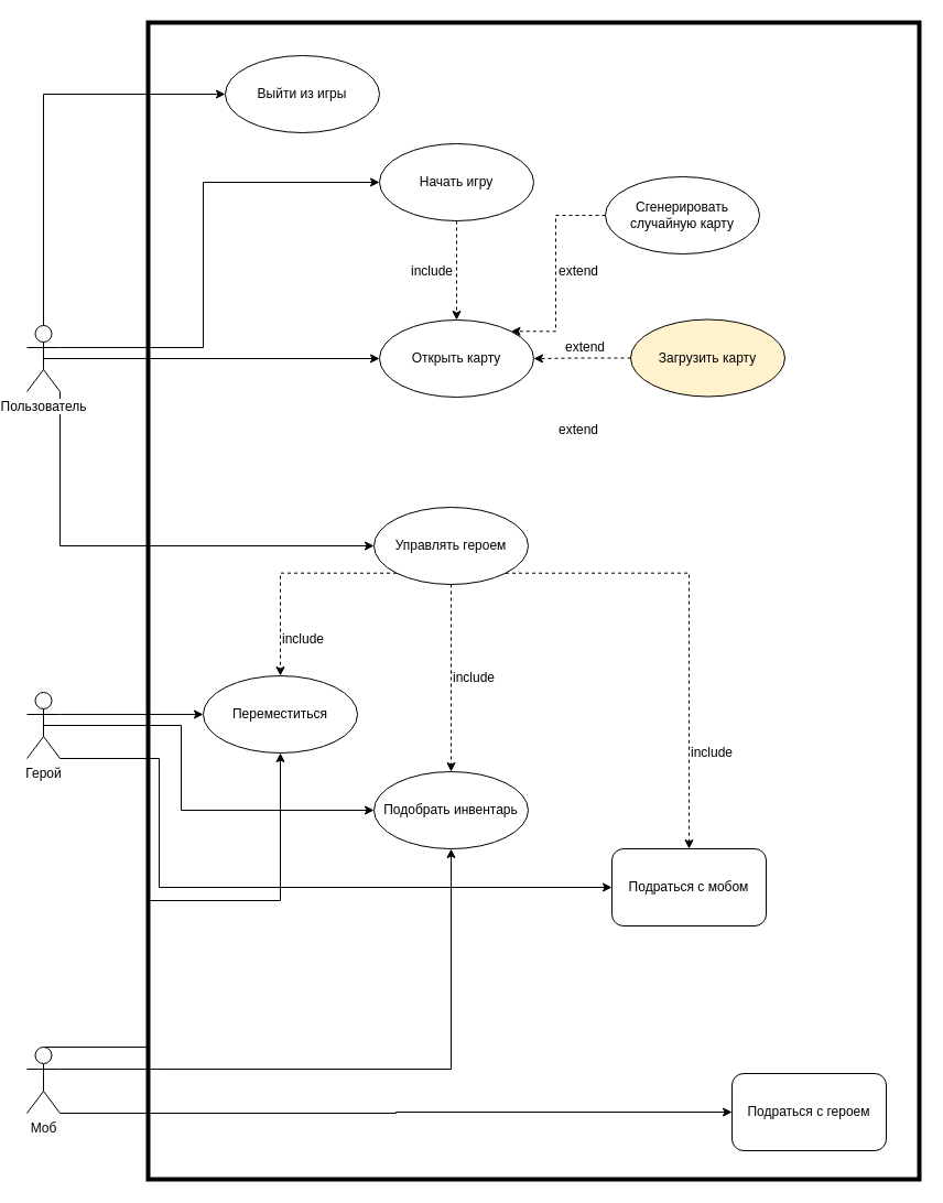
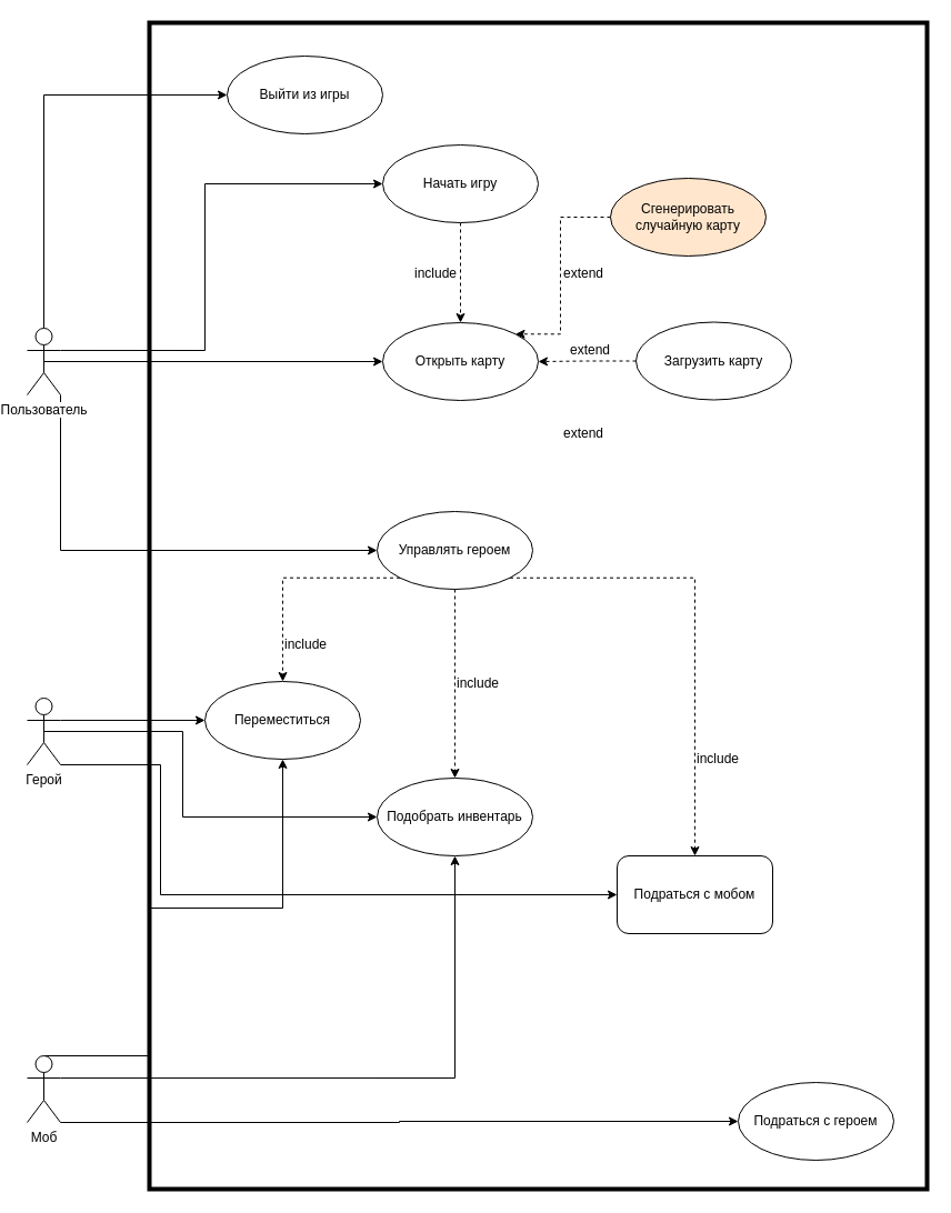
  <mxCell id="0" />
  <mxCell id="1" parent="0" />
  <mxCell id="2" style="edgeStyle=orthogonalEdgeStyle;rounded=0;orthogonalLoop=1;jettySize=auto;html=1;exitX=1;exitY=0.333;exitDx=0;exitDy=0;exitPerimeter=0;" parent="1" source="6" target="14" edge="1"><mxGeometry relative="1" as="geometry"><Array as="points"><mxPoint x="180" y="315" /><mxPoint x="180" y="165" /></Array></mxGeometry></mxCell>
  <mxCell id="3" style="edgeStyle=orthogonalEdgeStyle;rounded=0;orthogonalLoop=1;jettySize=auto;html=1;exitX=0.5;exitY=0.5;exitDx=0;exitDy=0;exitPerimeter=0;entryX=0;entryY=0.5;entryDx=0;entryDy=0;" edge="1" parent="1" source="6" target="7"><mxGeometry relative="1" as="geometry" /></mxCell>
  <mxCell id="4" style="edgeStyle=orthogonalEdgeStyle;rounded=0;orthogonalLoop=1;jettySize=auto;html=1;exitX=0.5;exitY=0;exitDx=0;exitDy=0;exitPerimeter=0;entryX=0;entryY=0.5;entryDx=0;entryDy=0;" edge="1" parent="1" source="6" target="8"><mxGeometry relative="1" as="geometry" /></mxCell>
  <mxCell id="5" style="edgeStyle=orthogonalEdgeStyle;rounded=0;orthogonalLoop=1;jettySize=auto;html=1;exitX=1;exitY=1;exitDx=0;exitDy=0;exitPerimeter=0;entryX=0;entryY=0.5;entryDx=0;entryDy=0;" edge="1" parent="1" source="6" target="29"><mxGeometry relative="1" as="geometry" /></mxCell>
  <mxCell id="6" value="Пользователь" style="shape=umlActor;verticalLabelPosition=bottom;labelBackgroundColor=#ffffff;verticalAlign=top;html=1;" parent="1" vertex="1"><mxGeometry x="20" y="295" width="30" height="60" as="geometry" /></mxCell>
  <mxCell id="7" value="Открыть карту" style="ellipse;whiteSpace=wrap;html=1;" parent="1" vertex="1"><mxGeometry x="340" y="290" width="140" height="70" as="geometry" /></mxCell>
  <mxCell id="8" value="Выйти из игры" style="ellipse;whiteSpace=wrap;html=1;" parent="1" vertex="1"><mxGeometry x="200" y="50" width="140" height="70" as="geometry" /></mxCell>
  <mxCell id="9" style="edgeStyle=orthogonalEdgeStyle;rounded=0;orthogonalLoop=1;jettySize=auto;html=1;exitX=0;exitY=0.5;exitDx=0;exitDy=0;entryX=1;entryY=0;entryDx=0;entryDy=0;dashed=1;" edge="1" parent="1" source="10" target="7"><mxGeometry relative="1" as="geometry"><Array as="points"><mxPoint x="500" y="195" /><mxPoint x="500" y="300" /></Array></mxGeometry></mxCell>
- <mxCell id="10" value="Сгенерировать случайную карту" style="ellipse;whiteSpace=wrap;html=1;" parent="1" vertex="1"><mxGeometry x="545" y="160" width="140" height="70" as="geometry" /></mxCell>
+ <mxCell id="10" value="Сгенерировать случайную карту" style="ellipse;whiteSpace=wrap;html=1;fillColor=#ffe6cc;" parent="1" vertex="1"><mxGeometry x="545" y="160" width="140" height="70" as="geometry" /></mxCell>
  <mxCell id="11" style="edgeStyle=orthogonalEdgeStyle;rounded=0;orthogonalLoop=1;jettySize=auto;html=1;exitX=0;exitY=0.5;exitDx=0;exitDy=0;entryX=1;entryY=0.5;entryDx=0;entryDy=0;dashed=1;" edge="1" parent="1" source="12" target="7"><mxGeometry relative="1" as="geometry" /></mxCell>
- <mxCell id="12" value="Загрузить карту" style="ellipse;whiteSpace=wrap;html=1;fillColor=#fff2cc;" parent="1" vertex="1"><mxGeometry x="568" y="289.5" width="140" height="70" as="geometry" /></mxCell>
+ <mxCell id="12" value="Загрузить карту" style="ellipse;whiteSpace=wrap;html=1;" parent="1" vertex="1"><mxGeometry x="568" y="289.5" width="140" height="70" as="geometry" /></mxCell>
  <mxCell id="13" style="edgeStyle=orthogonalEdgeStyle;rounded=0;orthogonalLoop=1;jettySize=auto;html=1;exitX=0.5;exitY=1;exitDx=0;exitDy=0;entryX=0.5;entryY=0;entryDx=0;entryDy=0;dashed=1;" edge="1" parent="1" source="14" target="7"><mxGeometry relative="1" as="geometry" /></mxCell>
  <mxCell id="14" value="Начать игру" style="ellipse;whiteSpace=wrap;html=1;" parent="1" vertex="1"><mxGeometry x="340" y="130" width="140" height="70" as="geometry" /></mxCell>
  <mxCell id="15" value="Переместиться" style="ellipse;whiteSpace=wrap;html=1;" parent="1" vertex="1"><mxGeometry x="180" y="613" width="140" height="70" as="geometry" /></mxCell>
  <mxCell id="16" value="&lt;div&gt;Подраться с мобом&lt;br&gt;&lt;/div&gt;" style="whiteSpace=wrap;html=1;rounded=1;" parent="1" vertex="1"><mxGeometry x="551" y="770" width="140" height="70" as="geometry" /></mxCell>
  <mxCell id="17" value="Подобрать инвентарь" style="ellipse;whiteSpace=wrap;html=1;" parent="1" vertex="1"><mxGeometry x="335" y="700" width="140" height="70" as="geometry" /></mxCell>
  <mxCell id="18" value="include" style="text;html=1;resizable=0;points=[];autosize=1;align=left;verticalAlign=top;spacingTop=-4;" vertex="1" parent="1"><mxGeometry x="367" y="236" width="60" height="20" as="geometry" /></mxCell>
  <mxCell id="19" value="&lt;div&gt;extend&lt;/div&gt;" style="text;html=1;resizable=0;points=[];autosize=1;align=left;verticalAlign=top;spacingTop=-4;" vertex="1" parent="1"><mxGeometry x="501" y="236" width="50" height="20" as="geometry" /></mxCell>
  <mxCell id="20" value="&lt;div&gt;extend&lt;/div&gt;" style="text;html=1;resizable=0;points=[];autosize=1;align=left;verticalAlign=top;spacingTop=-4;" vertex="1" parent="1"><mxGeometry x="507" y="304.5" width="50" height="20" as="geometry" /></mxCell>
  <mxCell id="21" value="&lt;div&gt;extend&lt;/div&gt;" style="text;html=1;resizable=0;points=[];autosize=1;align=left;verticalAlign=top;spacingTop=-4;" vertex="1" parent="1"><mxGeometry x="501" y="380" width="50" height="20" as="geometry" /></mxCell>
  <mxCell id="22" style="edgeStyle=orthogonalEdgeStyle;rounded=0;orthogonalLoop=1;jettySize=auto;html=1;exitX=1;exitY=0.333;exitDx=0;exitDy=0;exitPerimeter=0;" edge="1" parent="1" source="25" target="15"><mxGeometry relative="1" as="geometry" /></mxCell>
  <mxCell id="23" style="edgeStyle=orthogonalEdgeStyle;rounded=0;orthogonalLoop=1;jettySize=auto;html=1;exitX=0.5;exitY=0.5;exitDx=0;exitDy=0;exitPerimeter=0;entryX=0;entryY=0.5;entryDx=0;entryDy=0;" edge="1" parent="1" source="25" target="17"><mxGeometry relative="1" as="geometry"><Array as="points"><mxPoint x="160" y="658" /><mxPoint x="160" y="735" /></Array></mxGeometry></mxCell>
  <mxCell id="24" style="edgeStyle=orthogonalEdgeStyle;rounded=0;orthogonalLoop=1;jettySize=auto;html=1;exitX=1;exitY=1;exitDx=0;exitDy=0;exitPerimeter=0;entryX=0;entryY=0.5;entryDx=0;entryDy=0;" edge="1" parent="1" source="25" target="16"><mxGeometry relative="1" as="geometry"><Array as="points"><mxPoint x="140" y="688" /><mxPoint x="140" y="805" /></Array></mxGeometry></mxCell>
  <mxCell id="25" value="Герой" style="shape=umlActor;verticalLabelPosition=bottom;labelBackgroundColor=#ffffff;verticalAlign=top;html=1;" vertex="1" parent="1"><mxGeometry x="20" y="628" width="30" height="60" as="geometry" /></mxCell>
  <mxCell id="26" style="edgeStyle=orthogonalEdgeStyle;rounded=0;orthogonalLoop=1;jettySize=auto;html=1;exitX=0;exitY=1;exitDx=0;exitDy=0;dashed=1;" edge="1" parent="1" source="29" target="15"><mxGeometry relative="1" as="geometry" /></mxCell>
  <mxCell id="27" style="edgeStyle=orthogonalEdgeStyle;rounded=0;orthogonalLoop=1;jettySize=auto;html=1;exitX=0.5;exitY=1;exitDx=0;exitDy=0;dashed=1;" edge="1" parent="1" source="29" target="17"><mxGeometry relative="1" as="geometry" /></mxCell>
  <mxCell id="28" style="edgeStyle=orthogonalEdgeStyle;rounded=0;orthogonalLoop=1;jettySize=auto;html=1;exitX=1;exitY=1;exitDx=0;exitDy=0;dashed=1;" edge="1" parent="1" source="29" target="16"><mxGeometry relative="1" as="geometry" /></mxCell>
  <mxCell id="29" value="Управлять героем" style="ellipse;whiteSpace=wrap;html=1;" vertex="1" parent="1"><mxGeometry x="335" y="460" width="140" height="70" as="geometry" /></mxCell>
  <mxCell id="30" value="include" style="text;html=1;resizable=0;points=[];autosize=1;align=left;verticalAlign=top;spacingTop=-4;" vertex="1" parent="1"><mxGeometry x="250" y="570" width="60" height="20" as="geometry" /></mxCell>
  <mxCell id="31" value="include" style="text;html=1;resizable=0;points=[];autosize=1;align=left;verticalAlign=top;spacingTop=-4;" vertex="1" parent="1"><mxGeometry x="405" y="605" width="60" height="20" as="geometry" /></mxCell>
  <mxCell id="32" value="include" style="text;html=1;resizable=0;points=[];autosize=1;align=left;verticalAlign=top;spacingTop=-4;" vertex="1" parent="1"><mxGeometry x="621" y="673" width="60" height="20" as="geometry" /></mxCell>
  <mxCell id="33" style="edgeStyle=orthogonalEdgeStyle;rounded=0;orthogonalLoop=1;jettySize=auto;html=1;exitX=0.5;exitY=0;exitDx=0;exitDy=0;exitPerimeter=0;entryX=0.5;entryY=1;entryDx=0;entryDy=0;" edge="1" parent="1" source="36" target="15"><mxGeometry relative="1" as="geometry"><Array as="points"><mxPoint x="130" y="950" /><mxPoint x="130" y="817" /><mxPoint x="250" y="817" /></Array></mxGeometry></mxCell>
  <mxCell id="34" style="edgeStyle=orthogonalEdgeStyle;rounded=0;orthogonalLoop=1;jettySize=auto;html=1;exitX=1;exitY=0.333;exitDx=0;exitDy=0;exitPerimeter=0;entryX=0.5;entryY=1;entryDx=0;entryDy=0;" edge="1" parent="1" source="36" target="17"><mxGeometry relative="1" as="geometry" /></mxCell>
  <mxCell id="35" style="edgeStyle=orthogonalEdgeStyle;rounded=0;orthogonalLoop=1;jettySize=auto;html=1;exitX=1;exitY=1;exitDx=0;exitDy=0;exitPerimeter=0;entryX=0;entryY=0.5;entryDx=0;entryDy=0;" edge="1" parent="1" source="36" target="37"><mxGeometry relative="1" as="geometry"><Array as="points"><mxPoint x="355" y="1010" /><mxPoint x="355" y="1009" /></Array></mxGeometry></mxCell>
  <mxCell id="36" value="Моб" style="shape=umlActor;verticalLabelPosition=bottom;labelBackgroundColor=#ffffff;verticalAlign=top;html=1;" vertex="1" parent="1"><mxGeometry x="20" y="950" width="30" height="60" as="geometry" /></mxCell>
- <mxCell id="37" value="&lt;div&gt;Подраться с героем&lt;br&gt;&lt;/div&gt;" style="whiteSpace=wrap;html=1;rounded=1;" vertex="1" parent="1"><mxGeometry x="660" y="974" width="140" height="70" as="geometry" /></mxCell>
+ <mxCell id="37" value="&lt;div&gt;Подраться с героем&lt;br&gt;&lt;/div&gt;" style="ellipse;whiteSpace=wrap;html=1;" vertex="1" parent="1"><mxGeometry x="660" y="974" width="140" height="70" as="geometry" /></mxCell>
  <mxCell id="38" value="" style="rounded=0;whiteSpace=wrap;html=1;fillColor=none;strokeWidth=4;" vertex="1" parent="1"><mxGeometry x="130" y="20" width="700" height="1050" as="geometry" /></mxCell>
